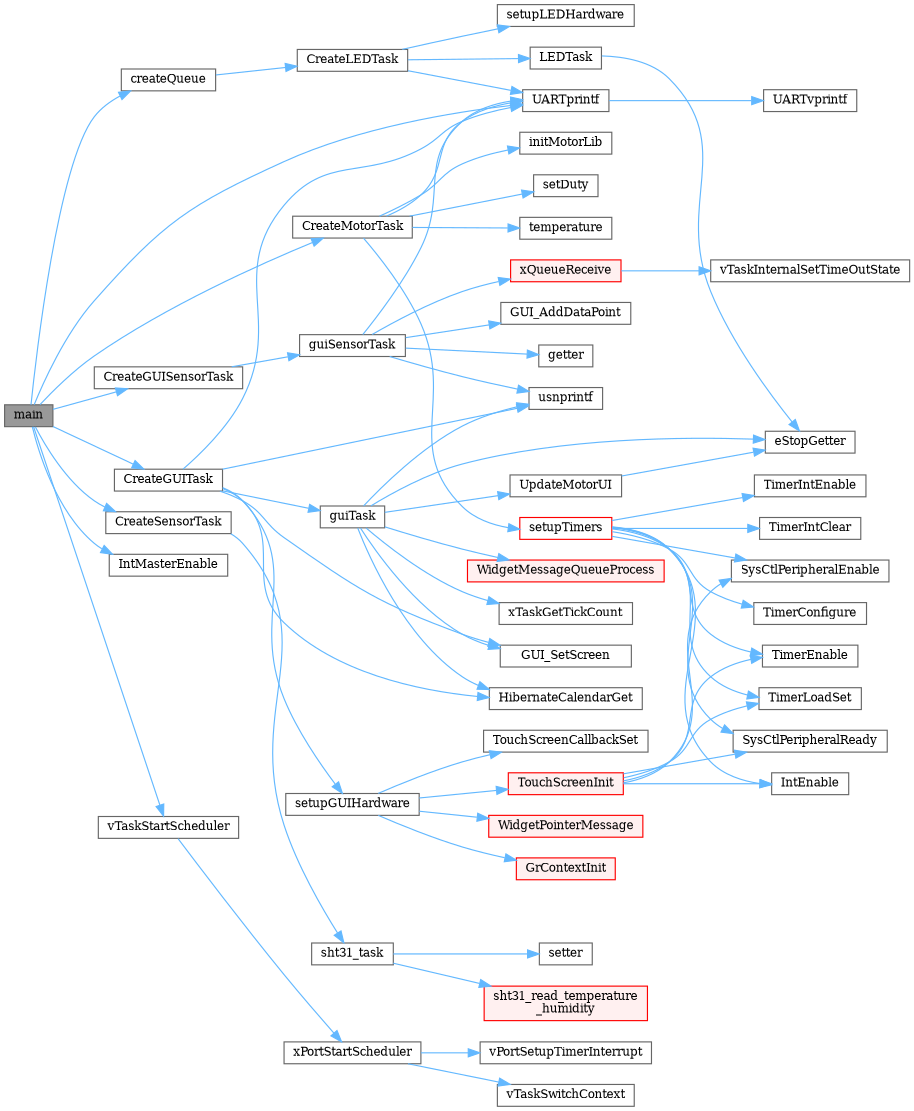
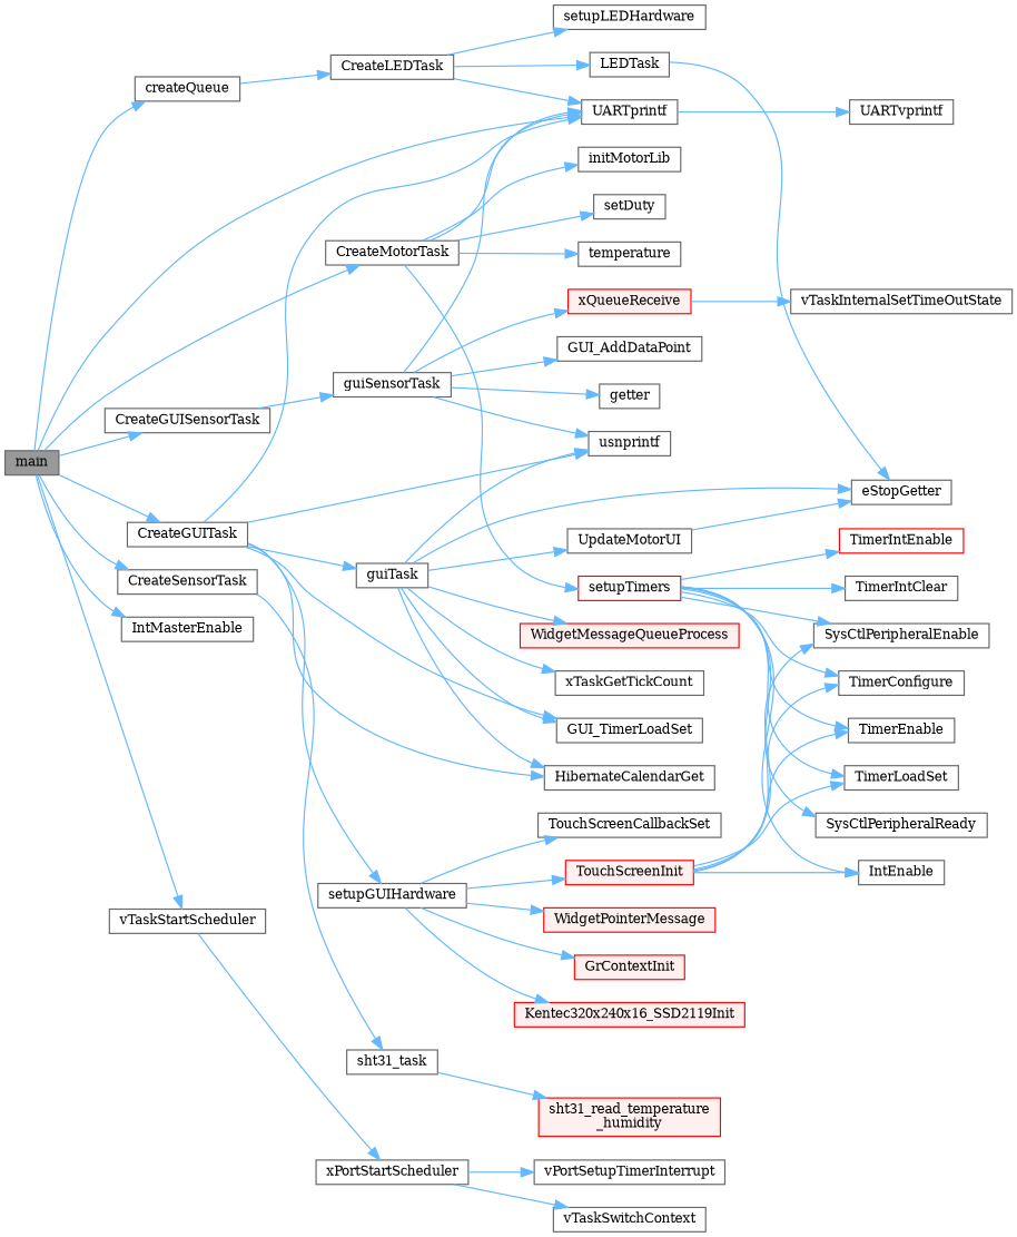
  digraph {
    fontname="DejaVu Serif"
    rankdir=LR
    node [color=grey40 fillcolor=white fontname="DejaVu Serif" fontsize=10 shape=box style=filled]
    edge [color=steelblue1 fontname="DejaVu Serif" fontsize=10 labelfontname=Helvetica labelfontsize=10 style=solid]
    n1 [color=gray40 fillcolor=grey60 fontcolor=black height=0.2 label=main width=0.4]
    n2 [height=0.2 label=CreateGUISensorTask width=0.4]
    n3 [height=0.2 label=UARTprintf width=0.4]
    n4 [height=0.2 label=CreateGUITask width=0.4]
    n5 [height=0.2 label=CreateMotorTask width=0.4]
    n6 [height=0.2 label=createQueue width=0.4]
    n7 [height=0.2 label=CreateSensorTask width=0.4]
    n8 [height=0.2 label=IntMasterEnable width=0.4]
    n9 [height=0.2 label=vTaskStartScheduler width=0.4]
    n10 [height=0.2 label=guiSensorTask width=0.4]
    n11 [height=0.2 label=UARTvprintf width=0.4]
    n12 [height=0.2 label=usnprintf width=0.4]
-   n13 [height=0.2 label=GUI_SetScreen width=0.4]
+   n13 [height=0.2 label=GUI_TimerLoadSet width=0.4]
    n14 [height=0.2 label=guiTask width=0.4]
    n15 [height=0.2 label=HibernateCalendarGet width=0.4]
    n16 [height=0.2 label=setupGUIHardware width=0.4]
    n17 [height=0.2 label=CreateLEDTask width=0.4]
    n18 [height=0.2 label=LEDTask width=0.4]
    n19 [height=0.2 label=setupLEDHardware width=0.4]
    n20 [height=0.2 label=temperature width=0.4]
    n21 [height=0.2 label=initMotorLib width=0.4]
    n22 [height=0.2 label=setDuty width=0.4]
    n23 [color=red height=0.2 label=setupTimers width=0.4]
    n24 [height=0.2 label=sht31_task width=0.4]
    n25 [height=0.2 label=xPortStartScheduler width=0.4]
    n26 [height=0.2 label=getter width=0.4]
    n27 [height=0.2 label=GUI_AddDataPoint width=0.4]
    n28 [color=red fillcolor="#FFF0F0" height=0.2 label=xQueueReceive width=0.4]
    n29 [height=0.2 label=vTaskInternalSetTimeOutState width=0.4]
    n30 [height=0.2 label=eStopGetter width=0.4]
    n31 [height=0.2 label=UpdateMotorUI width=0.4]
    n32 [color=red fillcolor="#FFF0F0" height=0.2 label=WidgetMessageQueueProcess width=0.4]
    n33 [height=0.2 label=xTaskGetTickCount width=0.4]
    n34 [color=red fillcolor="#FFF0F0" height=0.2 label=GrContextInit width=0.4]
+   n35 [color=red fillcolor="#FFF0F0" height=0.2 label=Kentec320x240x16_SSD2119Init width=0.4]
    n36 [height=0.2 label=TouchScreenCallbackSet width=0.4]
    n37 [color=red fillcolor="#FFF0F0" height=0.2 label=TouchScreenInit width=0.4]
    n38 [color=red fillcolor="#FFF0F0" height=0.2 label=WidgetPointerMessage width=0.4]
    n39 [height=0.2 label=IntEnable width=0.4]
    n40 [height=0.2 label=SysCtlPeripheralEnable width=0.4]
    n41 [height=0.2 label=TimerConfigure width=0.4]
    n42 [height=0.2 label=TimerEnable width=0.4]
    n43 [height=0.2 label=TimerLoadSet width=0.4]
    n44 [height=0.2 label=SysCtlPeripheralReady width=0.4]
    n45 [height=0.2 label=TimerIntClear width=0.4]
-   n46 [height=0.2 label=TimerIntEnable width=0.4]
-   n47 [height=0.2 label=setter width=0.4]
+   n46 [color=red height=0.2 label=TimerIntEnable width=0.4]
    n48 [color=red fillcolor="#FFF0F0" height=0.2 label="sht31_read_temperature\l_humidity" width=0.4]
    n49 [height=0.2 label=vPortSetupTimerInterrupt width=0.4]
    n50 [height=0.2 label=vTaskSwitchContext width=0.4]
    n1 -> n2
    n1 -> n3
    n1 -> n4
    n1 -> n5
    n1 -> n6
    n1 -> n7
    n1 -> n8
    n1 -> n9
    n2 -> n10
    n3 -> n11
    n4 -> n3
    n4 -> n12
    n4 -> n13
    n4 -> n14
    n4 -> n15
    n4 -> n16
    n5 -> n3
    n5 -> n20
    n5 -> n21
    n5 -> n22
    n5 -> n23
    n6 -> n17
    n7 -> n24
    n9 -> n25
    n10 -> n3
    n10 -> n12
    n10 -> n26
    n10 -> n27
    n10 -> n28
    n14 -> n12
    n14 -> n13
    n14 -> n15
    n14 -> n30
    n14 -> n31
    n14 -> n32
    n14 -> n33
    n16 -> n34
+   n16 -> n35
    n16 -> n36
    n16 -> n37
    n16 -> n38
    n17 -> n3
    n17 -> n18
    n17 -> n19
    n18 -> n30
    n23 -> n39
    n23 -> n40
    n23 -> n41
    n23 -> n42
    n23 -> n43
    n23 -> n44
    n23 -> n45
    n23 -> n46
-   n24 -> n47
    n24 -> n48
    n25 -> n49
    n25 -> n50
    n28 -> n29
    n31 -> n30
    n37 -> n39
    n37 -> n40
-   n37 -> n44
+   n37 -> n41
    n37 -> n42
    n37 -> n43
  }
